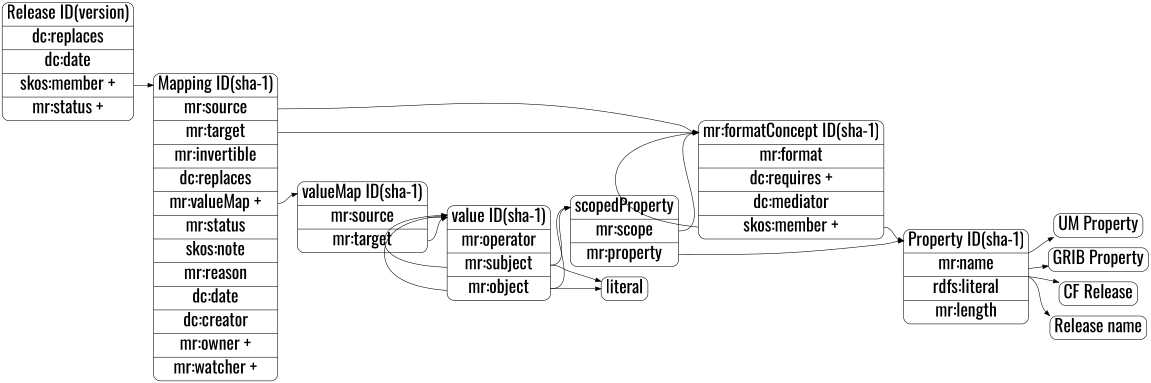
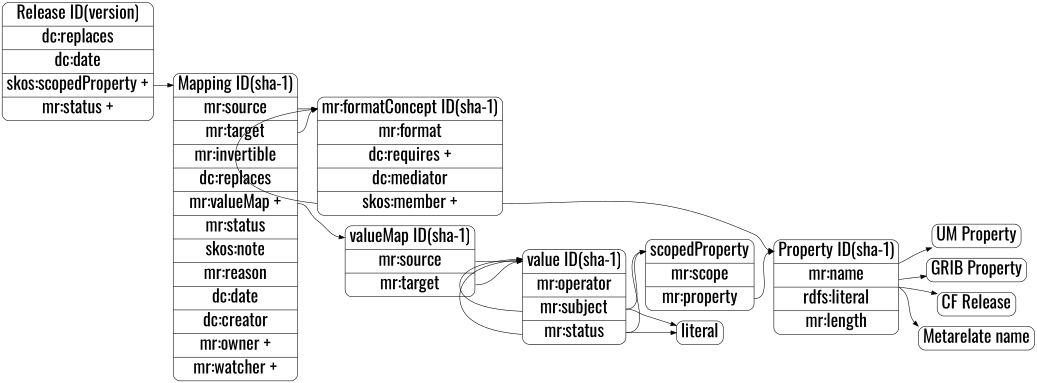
  digraph {
    fontname=Oswald
    rankdir=LR
    node [fontname=Oswald fontsize=32 shape=Mrecord]
    edge [fontname=Oswald fontsize=24 headport=title tailport=name]
    n1 [label="<title> Property ID(sha-1) |<prop> mr:name | rdfs:literal| mr:length"]
    n2 [label="UM Property"]
    n3 [label="GRIB Property"]
    n4 [label="CF Release"]
-   n5 [label="Release name"]
+   n5 [label="Metarelate name"]
    n6 [label="<title> mr:formatConcept ID(sha-1) |<format> mr:format |<req> dc:requires +|<med> dc:mediator|<component> skos:member +"]
    n7 [label="<title> valueMap ID(sha-1) |<source> mr:source |<target> mr:target"]
-   n8 [label="<title> value ID(sha-1) |<o> mr:operator |<sub> mr:subject |<ob> mr:object"]
+   n8 [label="<title> value ID(sha-1) |<o> mr:operator |<sub> mr:subject |<ob> mr:status"]
    n9 [label="<title> scopedProperty | <scope> mr:scope |<val> mr:property"]
    n10 [label="<title> literal"]
    n11 [label="<title> Mapping ID(sha-1) |<source> mr:source |<target> mr:target |mr:invertible | dc:replaces  |<valmap> mr:valueMap +|mr:status |skos:note |mr:reason |dc:date |<c> dc:creator |<o> mr:owner + |<w> mr:watcher +"]
-   n12 [label="<title> Release ID(version)|dc:replaces|dc:date|<con>skos:member + |mr:status +"]
+   n12 [label="<title> Release ID(version)|dc:replaces|dc:date|<con>skos:scopedProperty + |mr:status +"]
    n1 -> n2
    n1 -> n3
    n1 -> n4
    n1 -> n5
    n6 -> n1 [tailport=component]
    n6 -> n6 [tailport=component]
    n7 -> n8 [tailport=source]
    n7 -> n8 [tailport=target]
    n8 -> n8 [tailport=sub]
    n8 -> n8 [tailport=ob]
    n8 -> n9 [tailport=sub]
    n8 -> n9 [tailport=ob]
    n8 -> n10 [tailport=sub]
    n8 -> n10 [tailport=ob]
    n9 -> n1 [tailport=val]
-   n9 -> n6 [tailport=scope]
    n11 -> n6 [tailport=source]
    n11 -> n6 [tailport=target]
    n11 -> n7 [tailport=valmap]
    n12 -> n11 [tailport=con]
  }
